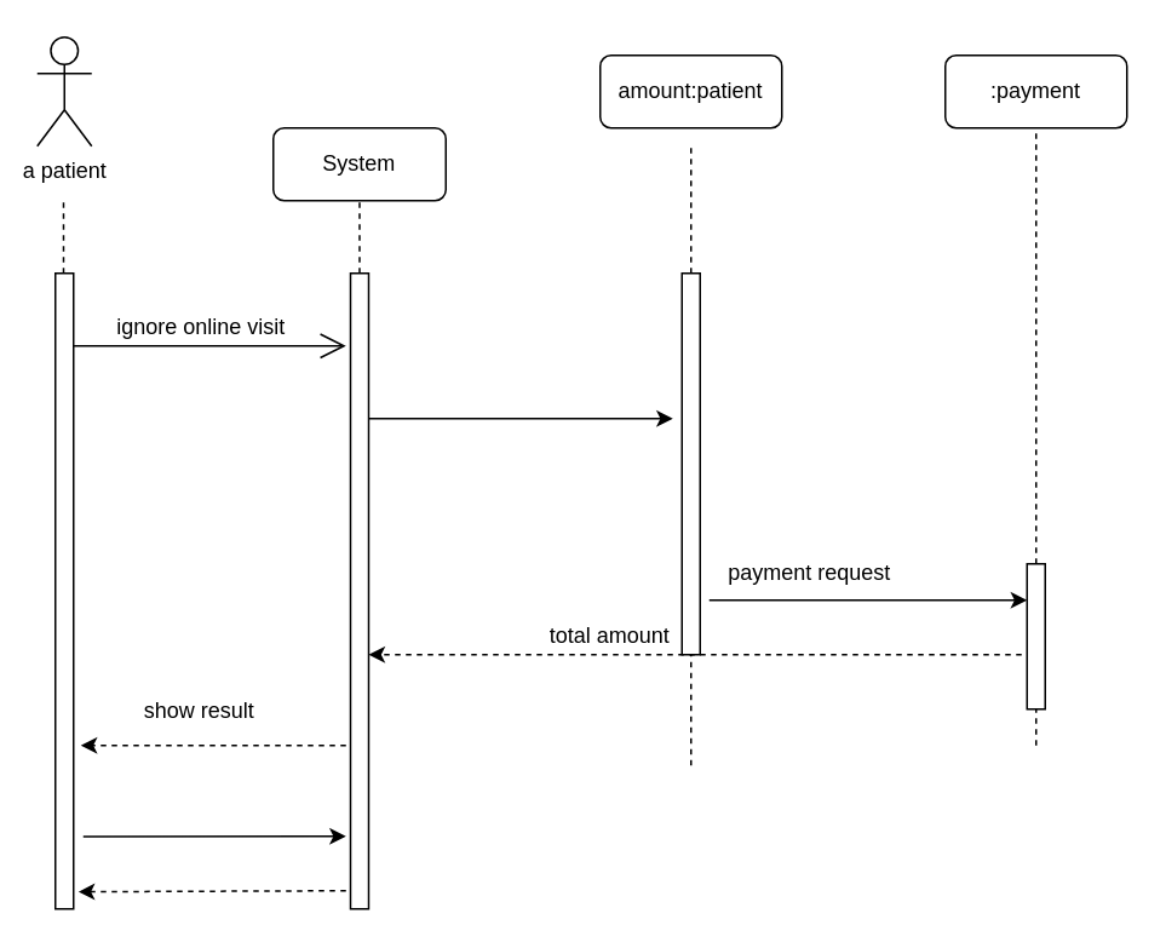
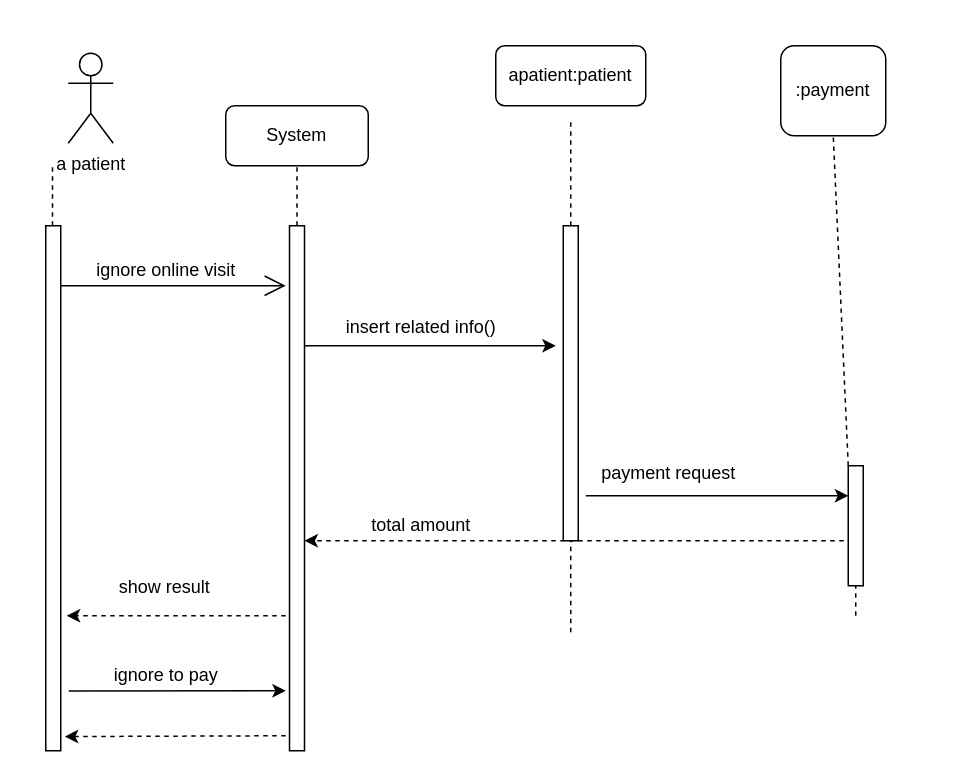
  <mxCell id="0" />
  <mxCell id="1" parent="0" />
- <mxCell id="2" value="a patient" style="shape=umlActor;verticalLabelPosition=bottom;labelBackgroundColor=#ffffff;verticalAlign=top;html=1;outlineConnect=0;" vertex="1" parent="1"><mxGeometry x="20" y="20" width="30" height="60" as="geometry" /></mxCell>
+ <mxCell id="2" value="a patient" style="shape=umlActor;verticalLabelPosition=bottom;labelBackgroundColor=#ffffff;verticalAlign=top;html=1;outlineConnect=0;" vertex="1" parent="1"><mxGeometry x="45" y="35" width="30" height="60" as="geometry" /></mxCell>
  <mxCell id="3" value="" style="endArrow=none;dashed=1;html=1;" edge="1" parent="1" source="4"><mxGeometry width="50" height="50" relative="1" as="geometry"><mxPoint x="35" y="300" as="sourcePoint" /><mxPoint x="34.5" y="110" as="targetPoint" /></mxGeometry></mxCell>
  <mxCell id="4" value="" style="html=1;points=[];perimeter=orthogonalPerimeter;" vertex="1" parent="1"><mxGeometry x="30" y="150" width="10" height="350" as="geometry" /></mxCell>
  <mxCell id="5" value="System" style="rounded=1;whiteSpace=wrap;html=1;" vertex="1" parent="1"><mxGeometry x="150" y="70" width="95" height="40" as="geometry" /></mxCell>
  <mxCell id="6" value="" style="endArrow=none;dashed=1;html=1;entryX=0.5;entryY=1;entryDx=0;entryDy=0;" edge="1" parent="1" source="7" target="5"><mxGeometry width="50" height="50" relative="1" as="geometry"><mxPoint x="198" y="420" as="sourcePoint" /><mxPoint x="197" y="110" as="targetPoint" /></mxGeometry></mxCell>
  <mxCell id="7" value="" style="html=1;points=[];perimeter=orthogonalPerimeter;" vertex="1" parent="1"><mxGeometry x="192.5" y="150" width="10" height="350" as="geometry" /></mxCell>
  <mxCell id="8" value="" style="endArrow=open;endFill=1;endSize=12;html=1;" edge="1" parent="1"><mxGeometry width="160" relative="1" as="geometry"><mxPoint x="40" y="190" as="sourcePoint" /><mxPoint x="190" y="190" as="targetPoint" /></mxGeometry></mxCell>
  <mxCell id="9" value="ignore online visit" style="text;html=1;align=center;verticalAlign=middle;resizable=0;points=[];autosize=1;" vertex="1" parent="1"><mxGeometry x="55" y="170" width="110" height="20" as="geometry" /></mxCell>
- <mxCell id="10" value="amount:patient" style="rounded=1;whiteSpace=wrap;html=1;" vertex="1" parent="1"><mxGeometry x="330" y="30" width="100" height="40" as="geometry" /></mxCell>
+ <mxCell id="10" value="apatient:patient" style="rounded=1;whiteSpace=wrap;html=1;" vertex="1" parent="1"><mxGeometry x="330" y="30" width="100" height="40" as="geometry" /></mxCell>
  <mxCell id="11" value="" style="endArrow=none;dashed=1;html=1;" edge="1" parent="1" source="12"><mxGeometry width="50" height="50" relative="1" as="geometry"><mxPoint x="380" y="421" as="sourcePoint" /><mxPoint x="380" y="80" as="targetPoint" /></mxGeometry></mxCell>
  <mxCell id="12" value="" style="html=1;points=[];perimeter=orthogonalPerimeter;" vertex="1" parent="1"><mxGeometry x="375" y="150" width="10" height="210" as="geometry" /></mxCell>
  <mxCell id="13" value="" style="endArrow=none;dashed=1;html=1;" edge="1" parent="1" target="12"><mxGeometry width="50" height="50" relative="1" as="geometry"><mxPoint x="380" y="421" as="sourcePoint" /><mxPoint x="380" y="80" as="targetPoint" /></mxGeometry></mxCell>
  <mxCell id="14" value="" style="endArrow=classic;html=1;" edge="1" parent="1"><mxGeometry width="50" height="50" relative="1" as="geometry"><mxPoint x="202.5" y="230" as="sourcePoint" /><mxPoint x="370" y="230" as="targetPoint" /></mxGeometry></mxCell>
- <mxCell id="16" value=":payment" style="rounded=1;whiteSpace=wrap;html=1;" vertex="1" parent="1"><mxGeometry x="520" y="30" width="100" height="40" as="geometry" /></mxCell>
+ <mxCell id="15" value="insert related info()" style="text;html=1;align=center;verticalAlign=middle;resizable=0;points=[];autosize=1;" vertex="1" parent="1"><mxGeometry x="220" y="208" width="120" height="20" as="geometry" /></mxCell>
+ <mxCell id="16" value=":payment" style="rounded=1;whiteSpace=wrap;html=1;" vertex="1" parent="1"><mxGeometry x="520" y="30" width="70" height="60" as="geometry" /></mxCell>
  <mxCell id="17" value="" style="endArrow=none;dashed=1;html=1;entryX=0.5;entryY=1;entryDx=0;entryDy=0;" edge="1" parent="1" source="26" target="16"><mxGeometry width="50" height="50" relative="1" as="geometry"><mxPoint x="570" y="410" as="sourcePoint" /><mxPoint x="569.5" y="100" as="targetPoint" /></mxGeometry></mxCell>
  <mxCell id="18" value="payment request" style="text;html=1;align=center;verticalAlign=middle;resizable=0;points=[];autosize=1;" vertex="1" parent="1"><mxGeometry x="395" y="305" width="100" height="20" as="geometry" /></mxCell>
  <mxCell id="19" value="" style="endArrow=classic;html=1;dashed=1;" edge="1" parent="1"><mxGeometry width="50" height="50" relative="1" as="geometry"><mxPoint x="568" y="360" as="sourcePoint" /><mxPoint x="202.5" y="360" as="targetPoint" /></mxGeometry></mxCell>
- <mxCell id="20" value="total amount" style="text;html=1;align=center;verticalAlign=middle;resizable=0;points=[];autosize=1;" vertex="1" parent="1"><mxGeometry x="295" y="340" width="80" height="20" as="geometry" /></mxCell>
+ <mxCell id="20" value="total amount" style="text;html=1;align=center;verticalAlign=middle;resizable=0;points=[];autosize=1;" vertex="1" parent="1"><mxGeometry x="240" y="340" width="80" height="20" as="geometry" /></mxCell>
  <mxCell id="21" value="" style="endArrow=classic;html=1;dashed=1;" edge="1" parent="1"><mxGeometry width="50" height="50" relative="1" as="geometry"><mxPoint x="190" y="410" as="sourcePoint" /><mxPoint x="44" y="410" as="targetPoint" /></mxGeometry></mxCell>
  <mxCell id="22" value="show result" style="text;html=1;align=center;verticalAlign=middle;resizable=0;points=[];autosize=1;" vertex="1" parent="1"><mxGeometry x="69" y="381" width="80" height="20" as="geometry" /></mxCell>
  <mxCell id="23" value="" style="endArrow=classic;html=1;exitX=1.533;exitY=0.886;exitDx=0;exitDy=0;exitPerimeter=0;" edge="1" parent="1" source="4"><mxGeometry width="50" height="50" relative="1" as="geometry"><mxPoint x="85" y="480" as="sourcePoint" /><mxPoint x="190" y="460" as="targetPoint" /></mxGeometry></mxCell>
+ <mxCell id="24" value="ignore to pay" style="text;html=1;align=center;verticalAlign=middle;resizable=0;points=[];autosize=1;" vertex="1" parent="1"><mxGeometry x="70" y="440" width="80" height="20" as="geometry" /></mxCell>
  <mxCell id="25" value="" style="endArrow=classic;html=1;entryX=1.267;entryY=0.973;entryDx=0;entryDy=0;entryPerimeter=0;dashed=1;" edge="1" parent="1" target="4"><mxGeometry width="50" height="50" relative="1" as="geometry"><mxPoint x="190" y="490" as="sourcePoint" /><mxPoint x="46" y="493" as="targetPoint" /></mxGeometry></mxCell>
  <mxCell id="26" value="" style="html=1;points=[];perimeter=orthogonalPerimeter;" vertex="1" parent="1"><mxGeometry x="565" y="310" width="10" height="80" as="geometry" /></mxCell>
  <mxCell id="27" value="" style="endArrow=none;dashed=1;html=1;entryX=0.5;entryY=1;entryDx=0;entryDy=0;" edge="1" parent="1" target="26"><mxGeometry width="50" height="50" relative="1" as="geometry"><mxPoint x="570" y="410" as="sourcePoint" /><mxPoint x="570" y="70" as="targetPoint" /></mxGeometry></mxCell>
  <mxCell id="28" value="" style="endArrow=classic;html=1;" edge="1" parent="1"><mxGeometry width="50" height="50" relative="1" as="geometry"><mxPoint x="390" y="330" as="sourcePoint" /><mxPoint x="565" y="330" as="targetPoint" /></mxGeometry></mxCell>
